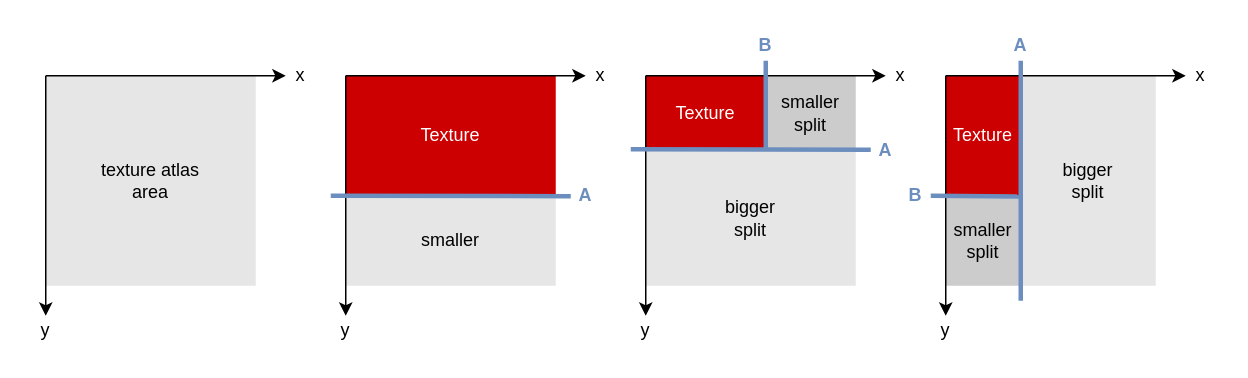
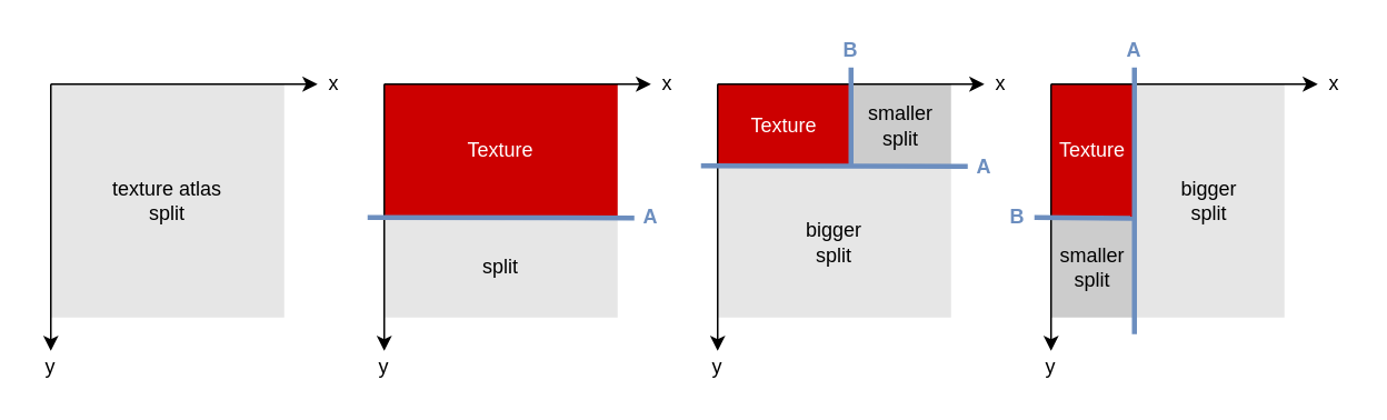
  <mxCell id="0" />
  <mxCell id="1" parent="0" />
  <mxCell id="2" value="bigger&lt;br&gt;split" style="rounded=0;whiteSpace=wrap;html=1;dashed=1;fillColor=#E6E6E6;strokeColor=none;" parent="1" vertex="1"><mxGeometry x="430" y="100" width="140" height="90" as="geometry" /></mxCell>
  <mxCell id="3" value="y" style="text;html=1;strokeColor=none;fillColor=none;align=center;verticalAlign=middle;whiteSpace=wrap;rounded=0;dashed=1;rotation=0;" parent="1" vertex="1"><mxGeometry x="420" y="210" width="20" height="20" as="geometry" /></mxCell>
  <mxCell id="4" value="x" style="text;html=1;strokeColor=none;fillColor=none;align=center;verticalAlign=middle;whiteSpace=wrap;rounded=0;dashed=1;" parent="1" vertex="1"><mxGeometry x="590" y="40" width="20" height="20" as="geometry" /></mxCell>
  <mxCell id="5" value="&lt;font color=&quot;#ffffff&quot;&gt;Texture&lt;/font&gt;" style="rounded=0;whiteSpace=wrap;html=1;fillColor=#CC0000;strokeColor=none;" parent="1" vertex="1"><mxGeometry x="430" y="50" width="80" height="50" as="geometry" /></mxCell>
  <mxCell id="6" value="smaller&lt;br&gt;split" style="rounded=0;whiteSpace=wrap;html=1;dashed=1;strokeColor=none;fillColor=#CCCCCC;" parent="1" vertex="1"><mxGeometry x="510" y="50" width="60" height="50" as="geometry" /></mxCell>
  <mxCell id="7" value="A" style="text;html=1;strokeColor=none;fillColor=none;align=center;verticalAlign=middle;whiteSpace=wrap;rounded=0;dashed=1;fontColor=#6C8EBF;fontStyle=1" parent="1" vertex="1"><mxGeometry x="580" y="90" width="20" height="20" as="geometry" /></mxCell>
  <mxCell id="8" value="B" style="text;html=1;align=center;verticalAlign=middle;whiteSpace=wrap;rounded=0;dashed=1;fontColor=#6C8EBF;fontStyle=1" parent="1" vertex="1"><mxGeometry x="500" y="20" width="20" height="20" as="geometry" /></mxCell>
  <mxCell id="9" value="" style="endArrow=classic;html=1;" parent="1" edge="1"><mxGeometry width="50" height="50" relative="1" as="geometry"><mxPoint x="430" y="50" as="sourcePoint" /><mxPoint x="430" y="210" as="targetPoint" /></mxGeometry></mxCell>
  <mxCell id="10" value="" style="endArrow=classic;html=1;" parent="1" edge="1"><mxGeometry width="50" height="50" relative="1" as="geometry"><mxPoint x="430" y="50" as="sourcePoint" /><mxPoint x="590" y="50" as="targetPoint" /></mxGeometry></mxCell>
  <mxCell id="11" value="" style="endArrow=none;html=1;fillColor=#dae8fc;strokeColor=#6c8ebf;strokeWidth=3;" parent="1" edge="1"><mxGeometry width="50" height="50" relative="1" as="geometry"><mxPoint x="420" y="99" as="sourcePoint" /><mxPoint x="580" y="99.31" as="targetPoint" /></mxGeometry></mxCell>
  <mxCell id="12" value="" style="endArrow=none;html=1;fillColor=#dae8fc;strokeColor=#6c8ebf;strokeWidth=3;" parent="1" edge="1"><mxGeometry width="50" height="50" relative="1" as="geometry"><mxPoint x="510" y="100" as="sourcePoint" /><mxPoint x="510" y="40" as="targetPoint" /></mxGeometry></mxCell>
- <mxCell id="13" value="smaller" style="rounded=0;whiteSpace=wrap;html=1;dashed=1;fillColor=#E6E6E6;strokeColor=none;" vertex="1" parent="1"><mxGeometry x="230" y="130" width="140" height="60" as="geometry" /></mxCell>
+ <mxCell id="13" value="split" style="rounded=0;whiteSpace=wrap;html=1;dashed=1;fillColor=#E6E6E6;strokeColor=none;" vertex="1" parent="1"><mxGeometry x="230" y="130" width="140" height="60" as="geometry" /></mxCell>
  <mxCell id="14" value="y" style="text;html=1;strokeColor=none;fillColor=none;align=center;verticalAlign=middle;whiteSpace=wrap;rounded=0;dashed=1;rotation=0;" vertex="1" parent="1"><mxGeometry x="220" y="210" width="20" height="20" as="geometry" /></mxCell>
  <mxCell id="15" value="x" style="text;html=1;strokeColor=none;fillColor=none;align=center;verticalAlign=middle;whiteSpace=wrap;rounded=0;dashed=1;" vertex="1" parent="1"><mxGeometry x="390" y="40" width="20" height="20" as="geometry" /></mxCell>
  <mxCell id="16" value="&lt;font color=&quot;#ffffff&quot;&gt;Texture&lt;/font&gt;" style="rounded=0;whiteSpace=wrap;html=1;fillColor=#CC0000;strokeColor=none;" vertex="1" parent="1"><mxGeometry x="230" y="50" width="140" height="80" as="geometry" /></mxCell>
  <mxCell id="17" value="A" style="text;html=1;strokeColor=none;fillColor=none;align=center;verticalAlign=middle;whiteSpace=wrap;rounded=0;dashed=1;fontColor=#6C8EBF;fontStyle=1" vertex="1" parent="1"><mxGeometry x="380" y="120" width="20" height="20" as="geometry" /></mxCell>
  <mxCell id="18" value="" style="endArrow=classic;html=1;" edge="1" parent="1"><mxGeometry width="50" height="50" relative="1" as="geometry"><mxPoint x="230" y="50" as="sourcePoint" /><mxPoint x="230" y="210" as="targetPoint" /></mxGeometry></mxCell>
  <mxCell id="19" value="" style="endArrow=classic;html=1;" edge="1" parent="1"><mxGeometry width="50" height="50" relative="1" as="geometry"><mxPoint x="230" y="50" as="sourcePoint" /><mxPoint x="390" y="50" as="targetPoint" /></mxGeometry></mxCell>
  <mxCell id="20" value="" style="endArrow=none;html=1;fillColor=#dae8fc;strokeColor=#6c8ebf;strokeWidth=3;" edge="1" parent="1"><mxGeometry width="50" height="50" relative="1" as="geometry"><mxPoint x="220" y="130" as="sourcePoint" /><mxPoint x="380" y="130.31" as="targetPoint" /></mxGeometry></mxCell>
  <mxCell id="21" value="smaller&lt;br&gt;split" style="rounded=0;whiteSpace=wrap;html=1;dashed=1;strokeColor=none;fillColor=#CCCCCC;" vertex="1" parent="1"><mxGeometry x="630" y="130" width="50" height="60" as="geometry" /></mxCell>
  <mxCell id="22" value="y" style="text;html=1;strokeColor=none;fillColor=none;align=center;verticalAlign=middle;whiteSpace=wrap;rounded=0;dashed=1;rotation=0;" vertex="1" parent="1"><mxGeometry x="620" y="210" width="20" height="20" as="geometry" /></mxCell>
  <mxCell id="23" value="x" style="text;html=1;strokeColor=none;fillColor=none;align=center;verticalAlign=middle;whiteSpace=wrap;rounded=0;dashed=1;" vertex="1" parent="1"><mxGeometry x="790" y="40" width="20" height="20" as="geometry" /></mxCell>
  <mxCell id="24" value="&lt;font color=&quot;#ffffff&quot;&gt;Texture&lt;/font&gt;" style="rounded=0;whiteSpace=wrap;html=1;fillColor=#CC0000;strokeColor=none;" vertex="1" parent="1"><mxGeometry x="630" y="50" width="50" height="80" as="geometry" /></mxCell>
  <mxCell id="25" value="bigger&lt;br&gt;split" style="rounded=0;whiteSpace=wrap;html=1;dashed=1;strokeColor=none;fillColor=#E6E6E6;" vertex="1" parent="1"><mxGeometry x="680" y="50" width="90" height="140" as="geometry" /></mxCell>
  <mxCell id="26" value="A" style="text;html=1;strokeColor=none;fillColor=none;align=center;verticalAlign=middle;whiteSpace=wrap;rounded=0;dashed=1;fontColor=#6C8EBF;fontStyle=1" vertex="1" parent="1"><mxGeometry x="670" y="20" width="20" height="20" as="geometry" /></mxCell>
  <mxCell id="27" value="" style="endArrow=classic;html=1;" edge="1" parent="1"><mxGeometry width="50" height="50" relative="1" as="geometry"><mxPoint x="630" y="50" as="sourcePoint" /><mxPoint x="630" y="210" as="targetPoint" /></mxGeometry></mxCell>
  <mxCell id="28" value="" style="endArrow=classic;html=1;" edge="1" parent="1"><mxGeometry width="50" height="50" relative="1" as="geometry"><mxPoint x="630" y="50" as="sourcePoint" /><mxPoint x="790" y="50" as="targetPoint" /></mxGeometry></mxCell>
  <mxCell id="29" value="B" style="text;html=1;strokeColor=none;fillColor=none;align=center;verticalAlign=middle;whiteSpace=wrap;rounded=0;dashed=1;fontColor=#6C8EBF;fontStyle=1" vertex="1" parent="1"><mxGeometry x="600" y="120" width="20" height="20" as="geometry" /></mxCell>
- <mxCell id="30" value="texture atlas&lt;br&gt;area" style="rounded=0;whiteSpace=wrap;html=1;dashed=1;fillColor=#E6E6E6;strokeColor=none;" vertex="1" parent="1"><mxGeometry x="30" y="50" width="140" height="140" as="geometry" /></mxCell>
+ <mxCell id="30" value="texture atlas&lt;br&gt;split" style="rounded=0;whiteSpace=wrap;html=1;dashed=1;fillColor=#E6E6E6;strokeColor=none;" vertex="1" parent="1"><mxGeometry x="30" y="50" width="140" height="140" as="geometry" /></mxCell>
  <mxCell id="31" value="y" style="text;html=1;strokeColor=none;fillColor=none;align=center;verticalAlign=middle;whiteSpace=wrap;rounded=0;dashed=1;rotation=0;" vertex="1" parent="1"><mxGeometry x="20" y="210" width="20" height="20" as="geometry" /></mxCell>
  <mxCell id="32" value="x" style="text;html=1;strokeColor=none;fillColor=none;align=center;verticalAlign=middle;whiteSpace=wrap;rounded=0;dashed=1;" vertex="1" parent="1"><mxGeometry x="190" y="40" width="20" height="20" as="geometry" /></mxCell>
  <mxCell id="33" value="" style="endArrow=classic;html=1;" edge="1" parent="1"><mxGeometry width="50" height="50" relative="1" as="geometry"><mxPoint x="30" y="50" as="sourcePoint" /><mxPoint x="30" y="210" as="targetPoint" /></mxGeometry></mxCell>
  <mxCell id="34" value="" style="endArrow=classic;html=1;" edge="1" parent="1"><mxGeometry width="50" height="50" relative="1" as="geometry"><mxPoint x="30" y="50" as="sourcePoint" /><mxPoint x="190" y="50" as="targetPoint" /></mxGeometry></mxCell>
  <mxCell id="35" value="" style="endArrow=none;html=1;fillColor=#dae8fc;strokeColor=#6c8ebf;strokeWidth=3;" edge="1" parent="1"><mxGeometry width="50" height="50" relative="1" as="geometry"><mxPoint x="680" y="200" as="sourcePoint" /><mxPoint x="680" y="40" as="targetPoint" /></mxGeometry></mxCell>
  <mxCell id="36" value="" style="endArrow=none;html=1;fillColor=#dae8fc;strokeColor=#6c8ebf;strokeWidth=3;" edge="1" parent="1"><mxGeometry width="50" height="50" relative="1" as="geometry"><mxPoint x="620" y="130" as="sourcePoint" /><mxPoint x="680" y="130.48" as="targetPoint" /></mxGeometry></mxCell>
